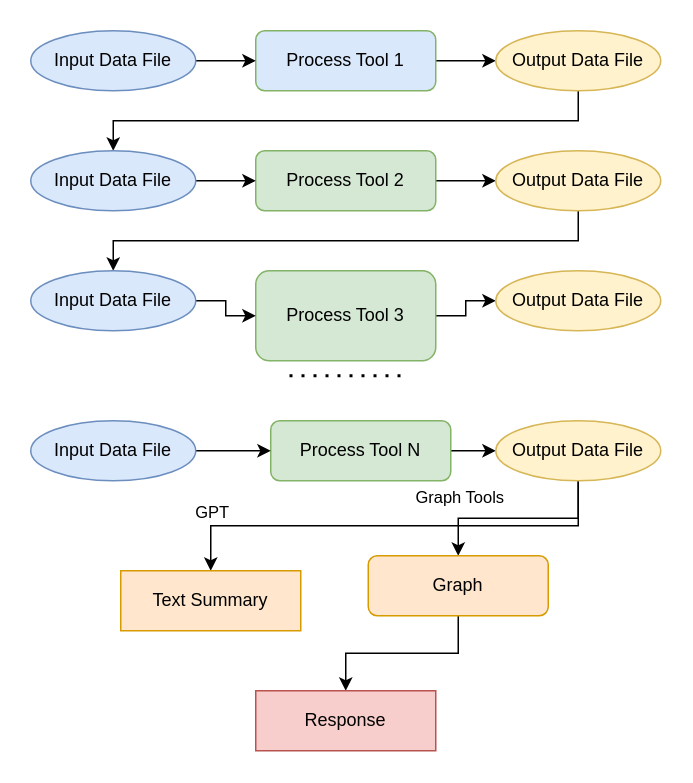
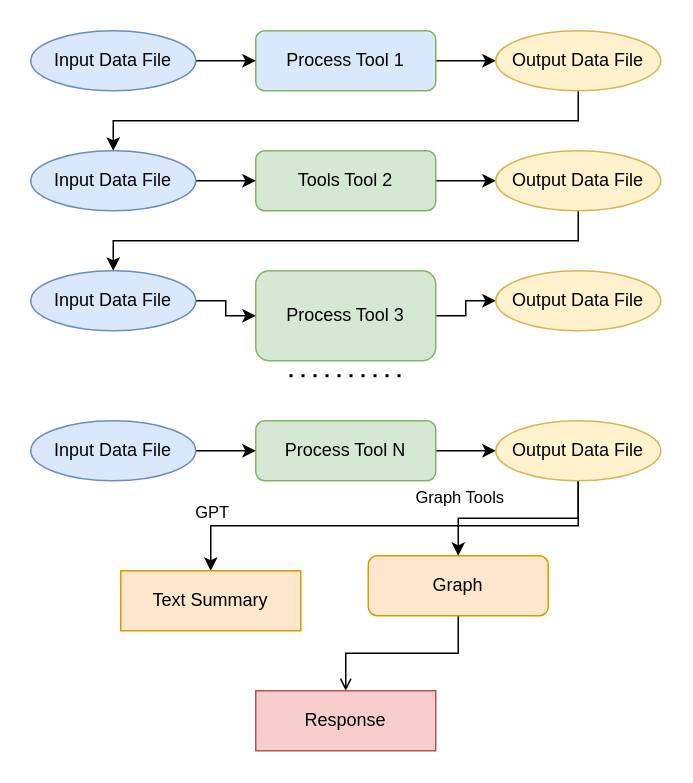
  <mxCell id="0" />
  <mxCell id="1" parent="0" />
  <mxCell id="2" style="edgeStyle=orthogonalEdgeStyle;rounded=0;orthogonalLoop=1;jettySize=auto;html=1;exitX=1;exitY=0.5;exitDx=0;exitDy=0;entryX=0;entryY=0.5;entryDx=0;entryDy=0;" edge="1" parent="1" source="3" target="7"><mxGeometry relative="1" as="geometry"><mxPoint x="330" y="40" as="targetPoint" /></mxGeometry></mxCell>
  <mxCell id="3" value="Process Tool 1" style="rounded=1;whiteSpace=wrap;html=1;fontSize=12;glass=0;strokeWidth=1;shadow=0;fillColor=#dae8fc;strokeColor=#82b366;" parent="1" vertex="1"><mxGeometry x="170" y="20" width="120" height="40" as="geometry" /></mxCell>
  <mxCell id="4" style="edgeStyle=orthogonalEdgeStyle;rounded=0;orthogonalLoop=1;jettySize=auto;html=1;entryX=0;entryY=0.5;entryDx=0;entryDy=0;" edge="1" parent="1" source="5" target="3"><mxGeometry relative="1" as="geometry" /></mxCell>
  <mxCell id="5" value="Input Data File" style="ellipse;whiteSpace=wrap;html=1;fillColor=#dae8fc;strokeColor=#6c8ebf;" vertex="1" parent="1"><mxGeometry x="20" y="20" width="110" height="40" as="geometry" /></mxCell>
  <mxCell id="6" style="edgeStyle=orthogonalEdgeStyle;rounded=0;orthogonalLoop=1;jettySize=auto;html=1;exitX=0.5;exitY=1;exitDx=0;exitDy=0;entryX=0.5;entryY=0;entryDx=0;entryDy=0;" edge="1" parent="1" source="7" target="11"><mxGeometry relative="1" as="geometry" /></mxCell>
  <mxCell id="7" value="Output Data File" style="ellipse;whiteSpace=wrap;html=1;fillColor=#fff2cc;strokeColor=#d6b656;" vertex="1" parent="1"><mxGeometry x="330" y="20" width="110" height="40" as="geometry" /></mxCell>
  <mxCell id="8" style="edgeStyle=orthogonalEdgeStyle;rounded=0;orthogonalLoop=1;jettySize=auto;html=1;exitX=1;exitY=0.5;exitDx=0;exitDy=0;entryX=0;entryY=0.5;entryDx=0;entryDy=0;" edge="1" source="9" target="13" parent="1"><mxGeometry relative="1" as="geometry"><mxPoint x="330" y="120" as="targetPoint" /></mxGeometry></mxCell>
- <mxCell id="9" value="Process Tool 2" style="rounded=1;whiteSpace=wrap;html=1;fontSize=12;glass=0;strokeWidth=1;shadow=0;fillColor=#d5e8d4;strokeColor=#82b366;" vertex="1" parent="1"><mxGeometry x="170" y="100" width="120" height="40" as="geometry" /></mxCell>
+ <mxCell id="9" value="Tools Tool 2" style="rounded=1;whiteSpace=wrap;html=1;fontSize=12;glass=0;strokeWidth=1;shadow=0;fillColor=#d5e8d4;strokeColor=#82b366;" vertex="1" parent="1"><mxGeometry x="170" y="100" width="120" height="40" as="geometry" /></mxCell>
  <mxCell id="10" style="edgeStyle=orthogonalEdgeStyle;rounded=0;orthogonalLoop=1;jettySize=auto;html=1;entryX=0;entryY=0.5;entryDx=0;entryDy=0;" edge="1" source="11" target="9" parent="1"><mxGeometry relative="1" as="geometry" /></mxCell>
  <mxCell id="11" value="Input Data File" style="ellipse;whiteSpace=wrap;html=1;fillColor=#dae8fc;strokeColor=#6c8ebf;" vertex="1" parent="1"><mxGeometry x="20" y="100" width="110" height="40" as="geometry" /></mxCell>
  <mxCell id="12" style="edgeStyle=orthogonalEdgeStyle;rounded=0;orthogonalLoop=1;jettySize=auto;html=1;exitX=0.5;exitY=1;exitDx=0;exitDy=0;entryX=0.5;entryY=0;entryDx=0;entryDy=0;" edge="1" parent="1" source="13" target="17"><mxGeometry relative="1" as="geometry" /></mxCell>
  <mxCell id="13" value="Output Data File" style="ellipse;whiteSpace=wrap;html=1;fillColor=#fff2cc;strokeColor=#d6b656;" vertex="1" parent="1"><mxGeometry x="330" y="100" width="110" height="40" as="geometry" /></mxCell>
  <mxCell id="14" style="edgeStyle=orthogonalEdgeStyle;rounded=0;orthogonalLoop=1;jettySize=auto;html=1;exitX=1;exitY=0.5;exitDx=0;exitDy=0;entryX=0;entryY=0.5;entryDx=0;entryDy=0;" edge="1" source="15" target="18" parent="1"><mxGeometry relative="1" as="geometry"><mxPoint x="330" y="200" as="targetPoint" /></mxGeometry></mxCell>
  <mxCell id="15" value="Process Tool 3" style="rounded=1;whiteSpace=wrap;html=1;fontSize=12;glass=0;strokeWidth=1;shadow=0;fillColor=#d5e8d4;strokeColor=#82b366;" vertex="1" parent="1"><mxGeometry x="170" y="180" width="120" height="60" as="geometry" /></mxCell>
  <mxCell id="16" style="edgeStyle=orthogonalEdgeStyle;rounded=0;orthogonalLoop=1;jettySize=auto;html=1;entryX=0;entryY=0.5;entryDx=0;entryDy=0;" edge="1" source="17" target="15" parent="1"><mxGeometry relative="1" as="geometry" /></mxCell>
  <mxCell id="17" value="Input Data File" style="ellipse;whiteSpace=wrap;html=1;fillColor=#dae8fc;strokeColor=#6c8ebf;" vertex="1" parent="1"><mxGeometry x="20" y="180" width="110" height="40" as="geometry" /></mxCell>
  <mxCell id="18" value="Output Data File" style="ellipse;whiteSpace=wrap;html=1;fillColor=#fff2cc;strokeColor=#d6b656;" vertex="1" parent="1"><mxGeometry x="330" y="180" width="110" height="40" as="geometry" /></mxCell>
  <mxCell id="19" value="" style="endArrow=none;dashed=1;html=1;dashPattern=1 3;strokeWidth=2;rounded=0;" edge="1" parent="1"><mxGeometry width="50" height="50" relative="1" as="geometry"><mxPoint x="192.5" y="250" as="sourcePoint" /><mxPoint x="267.5" y="250" as="targetPoint" /></mxGeometry></mxCell>
  <mxCell id="20" style="edgeStyle=orthogonalEdgeStyle;rounded=0;orthogonalLoop=1;jettySize=auto;html=1;exitX=1;exitY=0.5;exitDx=0;exitDy=0;entryX=0;entryY=0.5;entryDx=0;entryDy=0;" edge="1" source="21" target="28" parent="1"><mxGeometry relative="1" as="geometry"><mxPoint x="330" y="300" as="targetPoint" /></mxGeometry></mxCell>
- <mxCell id="21" value="Process Tool N" style="rounded=1;whiteSpace=wrap;html=1;fontSize=12;glass=0;strokeWidth=1;shadow=0;fillColor=#d5e8d4;strokeColor=#82b366;" vertex="1" parent="1"><mxGeometry x="180" y="280" width="120" height="40" as="geometry" /></mxCell>
+ <mxCell id="21" value="Process Tool N" style="rounded=1;whiteSpace=wrap;html=1;fontSize=12;glass=0;strokeWidth=1;shadow=0;fillColor=#d5e8d4;strokeColor=#82b366;" vertex="1" parent="1"><mxGeometry x="170" y="280" width="120" height="40" as="geometry" /></mxCell>
  <mxCell id="22" style="edgeStyle=orthogonalEdgeStyle;rounded=0;orthogonalLoop=1;jettySize=auto;html=1;entryX=0;entryY=0.5;entryDx=0;entryDy=0;" edge="1" source="23" target="21" parent="1"><mxGeometry relative="1" as="geometry" /></mxCell>
  <mxCell id="23" value="Input Data File" style="ellipse;whiteSpace=wrap;html=1;fillColor=#dae8fc;strokeColor=#6c8ebf;" vertex="1" parent="1"><mxGeometry x="20" y="280" width="110" height="40" as="geometry" /></mxCell>
  <mxCell id="24" style="edgeStyle=orthogonalEdgeStyle;rounded=0;orthogonalLoop=1;jettySize=auto;html=1;exitX=0.5;exitY=1;exitDx=0;exitDy=0;entryX=0.5;entryY=0;entryDx=0;entryDy=0;" edge="1" parent="1" source="28" target="29"><mxGeometry relative="1" as="geometry" /></mxCell>
  <mxCell id="25" value="GPT" style="edgeLabel;html=1;align=center;verticalAlign=middle;resizable=0;points=[];labelBackgroundColor=none;" vertex="1" connectable="0" parent="24"><mxGeometry x="0.91" y="-1" relative="1" as="geometry"><mxPoint x="1" y="-26" as="offset" /></mxGeometry></mxCell>
  <mxCell id="26" style="edgeStyle=orthogonalEdgeStyle;rounded=0;orthogonalLoop=1;jettySize=auto;html=1;exitX=0.5;exitY=1;exitDx=0;exitDy=0;entryX=0.5;entryY=0;entryDx=0;entryDy=0;" edge="1" parent="1" source="28" target="31"><mxGeometry relative="1" as="geometry" /></mxCell>
  <mxCell id="27" value="Graph Tools" style="edgeLabel;html=1;align=center;verticalAlign=middle;resizable=0;points=[];labelBackgroundColor=none;" vertex="1" connectable="0" parent="26"><mxGeometry x="0.702" y="-1" relative="1" as="geometry"><mxPoint x="1" y="-21" as="offset" /></mxGeometry></mxCell>
  <mxCell id="28" value="Output Data File" style="ellipse;whiteSpace=wrap;html=1;fillColor=#fff2cc;strokeColor=#d6b656;" vertex="1" parent="1"><mxGeometry x="330" y="280" width="110" height="40" as="geometry" /></mxCell>
  <mxCell id="29" value="Text Summary" style="whiteSpace=wrap;html=1;fillColor=#ffe6cc;strokeColor=#d79b00;rounded=0;" vertex="1" parent="1"><mxGeometry x="80" y="380" width="120" height="40" as="geometry" /></mxCell>
- <mxCell id="30" style="edgeStyle=orthogonalEdgeStyle;rounded=0;orthogonalLoop=1;jettySize=auto;html=1;exitX=0.5;exitY=1;exitDx=0;exitDy=0;entryX=0.5;entryY=0;entryDx=0;entryDy=0;" edge="1" parent="1" source="31" target="32"><mxGeometry relative="1" as="geometry" /></mxCell>
+ <mxCell id="30" style="edgeStyle=orthogonalEdgeStyle;rounded=0;orthogonalLoop=1;jettySize=auto;html=1;exitX=0.5;exitY=1;exitDx=0;exitDy=0;entryX=0.5;entryY=0;entryDx=0;entryDy=0;endArrow=open;" edge="1" parent="1" source="31" target="32"><mxGeometry relative="1" as="geometry" /></mxCell>
  <mxCell id="31" value="Graph" style="rounded=1;whiteSpace=wrap;html=1;fillColor=#ffe6cc;strokeColor=#d79b00;" vertex="1" parent="1"><mxGeometry x="245" y="370" width="120" height="40" as="geometry" /></mxCell>
  <mxCell id="32" value="Response" style="whiteSpace=wrap;html=1;fillColor=#f8cecc;strokeColor=#b85450;rounded=0;" vertex="1" parent="1"><mxGeometry x="170" y="460" width="120" height="40" as="geometry" /></mxCell>
